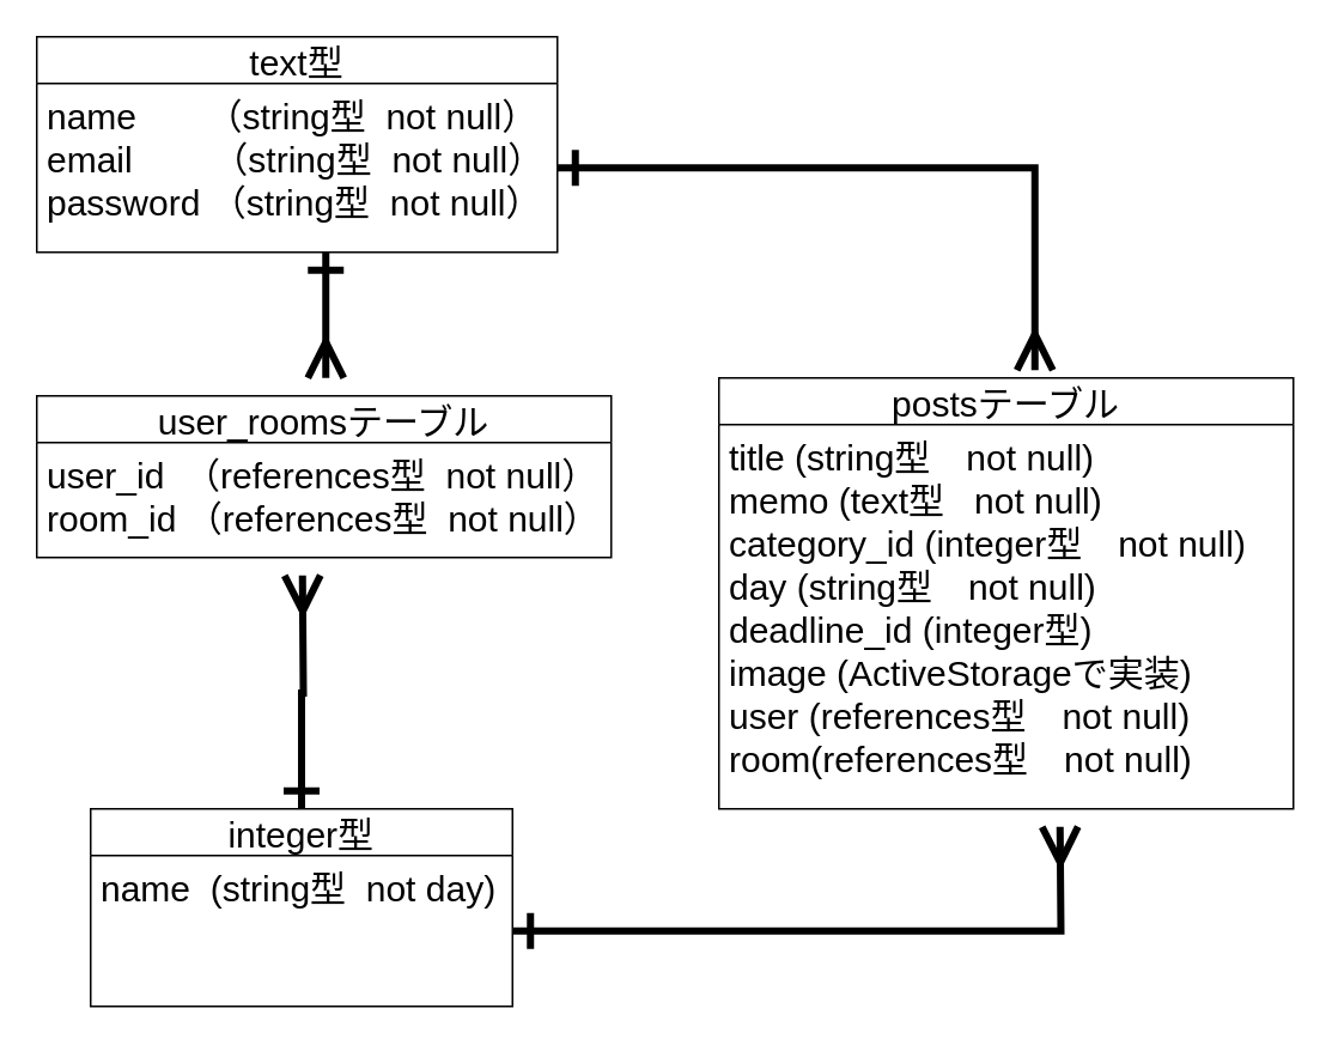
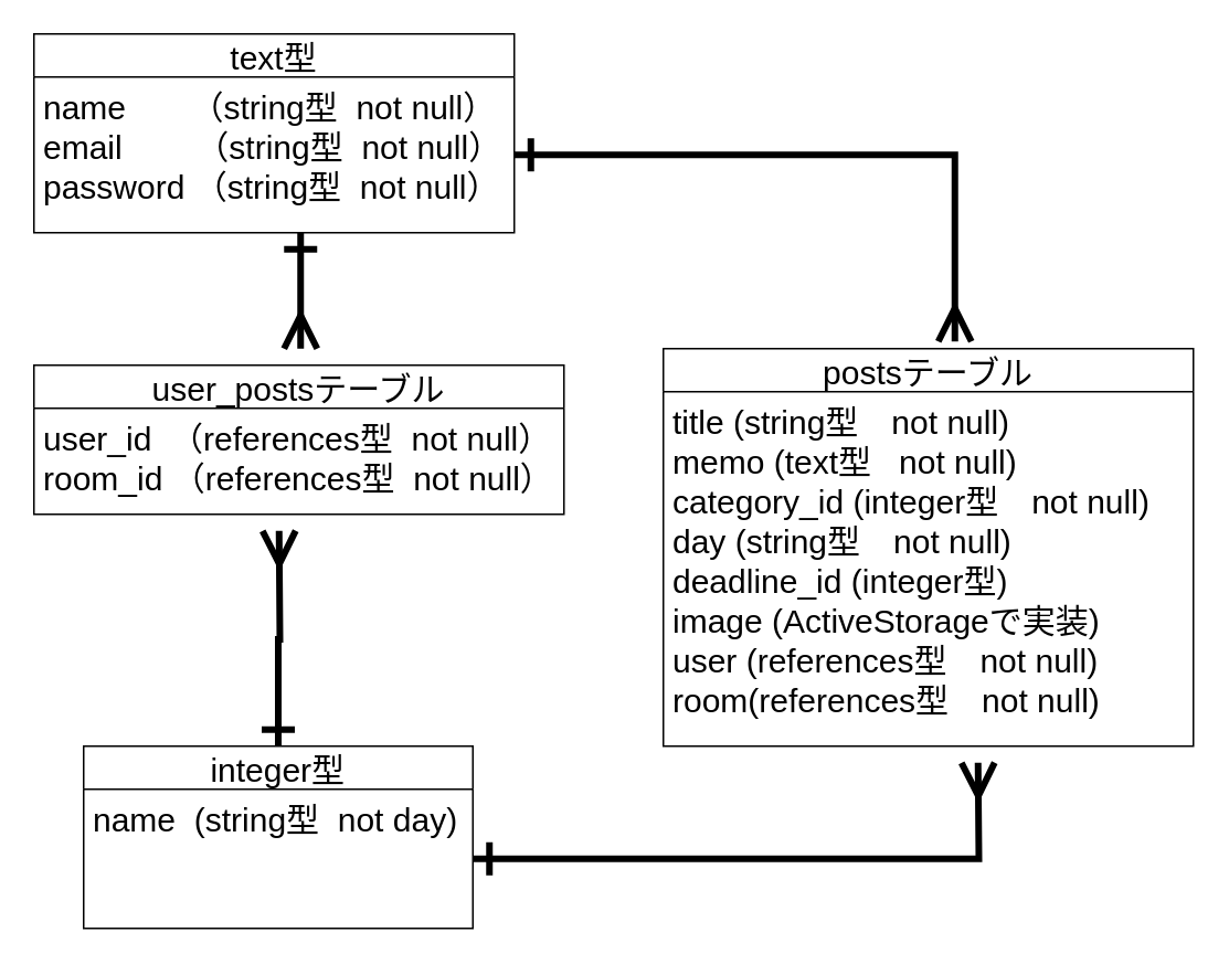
  <mxCell id="0" />
  <mxCell id="1" parent="0" />
  <mxCell id="2" style="edgeStyle=orthogonalEdgeStyle;rounded=0;orthogonalLoop=1;jettySize=auto;html=1;fontSize=20;endArrow=ERmany;endFill=0;startArrow=ERone;startFill=0;strokeWidth=4;endSize=15;startSize=15;" edge="1" parent="1"><mxGeometry relative="1" as="geometry"><mxPoint x="181" y="140" as="sourcePoint" /><mxPoint x="181" y="210" as="targetPoint" /></mxGeometry></mxCell>
  <mxCell id="3" value="text型" style="swimlane;fontStyle=0;childLayout=stackLayout;horizontal=1;startSize=26;horizontalStack=0;resizeParent=1;resizeParentMax=0;resizeLast=0;collapsible=1;marginBottom=0;align=center;fontSize=20;" vertex="1" parent="1"><mxGeometry x="20" y="20" width="290" height="120" as="geometry" /></mxCell>
  <mxCell id="4" value="name       （string型  not null）&#10;email        （string型  not null）&#10;password （string型  not null）" style="text;strokeColor=none;fillColor=none;spacingLeft=4;spacingRight=4;overflow=hidden;rotatable=0;points=[[0,0.5],[1,0.5]];portConstraint=eastwest;fontSize=20;" vertex="1" parent="3"><mxGeometry y="26" width="290" height="94" as="geometry" /></mxCell>
  <mxCell id="5" style="edgeStyle=orthogonalEdgeStyle;rounded=0;orthogonalLoop=1;jettySize=auto;html=1;startArrow=ERone;startFill=0;startSize=15;endArrow=ERmany;endFill=0;endSize=15;strokeWidth=4;fontSize=20;" edge="1" parent="1" source="6"><mxGeometry relative="1" as="geometry"><mxPoint x="168" y="320" as="targetPoint" /></mxGeometry></mxCell>
  <mxCell id="6" value="integer型" style="swimlane;fontStyle=0;childLayout=stackLayout;horizontal=1;startSize=26;horizontalStack=0;resizeParent=1;resizeParentMax=0;resizeLast=0;collapsible=1;marginBottom=0;align=center;fontSize=20;" vertex="1" parent="1"><mxGeometry x="50" y="450" width="235" height="110" as="geometry" /></mxCell>
  <mxCell id="7" value="name  (string型  not day)" style="text;strokeColor=none;fillColor=none;spacingLeft=4;spacingRight=4;overflow=hidden;rotatable=0;points=[[0,0.5],[1,0.5]];portConstraint=eastwest;fontSize=20;" vertex="1" parent="6"><mxGeometry y="26" width="235" height="84" as="geometry" /></mxCell>
- <mxCell id="8" value="user_roomsテーブル" style="swimlane;fontStyle=0;childLayout=stackLayout;horizontal=1;startSize=26;horizontalStack=0;resizeParent=1;resizeParentMax=0;resizeLast=0;collapsible=1;marginBottom=0;align=center;fontSize=20;" vertex="1" parent="1"><mxGeometry x="20" y="220" width="320" height="90" as="geometry" /></mxCell>
+ <mxCell id="8" value="user_postsテーブル" style="swimlane;fontStyle=0;childLayout=stackLayout;horizontal=1;startSize=26;horizontalStack=0;resizeParent=1;resizeParentMax=0;resizeLast=0;collapsible=1;marginBottom=0;align=center;fontSize=20;" vertex="1" parent="1"><mxGeometry x="20" y="220" width="320" height="90" as="geometry" /></mxCell>
  <mxCell id="9" value="user_id  （references型  not null）&#10;room_id （references型  not null）" style="text;strokeColor=none;fillColor=none;spacingLeft=4;spacingRight=4;overflow=hidden;rotatable=0;points=[[0,0.5],[1,0.5]];portConstraint=eastwest;fontSize=20;" vertex="1" parent="8"><mxGeometry y="26" width="320" height="64" as="geometry" /></mxCell>
  <mxCell id="10" value="postsテーブル" style="swimlane;fontStyle=0;childLayout=stackLayout;horizontal=1;startSize=26;horizontalStack=0;resizeParent=1;resizeParentMax=0;resizeLast=0;collapsible=1;marginBottom=0;align=center;fontSize=20;" vertex="1" parent="1"><mxGeometry x="400" y="210" width="320" height="240" as="geometry" /></mxCell>
  <mxCell id="11" value="title (string型　not null)  &#10;memo (text型   not null) &#10;category_id (integer型　not null)&#10;day (string型　not null)&#10;deadline_id (integer型)&#10;image (ActiveStorageで実装)&#10;user (references型　not null)&#10;room(references型　not null)" style="text;strokeColor=none;fillColor=none;spacingLeft=4;spacingRight=4;overflow=hidden;rotatable=0;points=[[0,0.5],[1,0.5]];portConstraint=eastwest;fontSize=20;" vertex="1" parent="10"><mxGeometry y="26" width="320" height="214" as="geometry" /></mxCell>
  <mxCell id="12" style="edgeStyle=orthogonalEdgeStyle;rounded=0;orthogonalLoop=1;jettySize=auto;html=1;entryX=0.55;entryY=-0.018;entryDx=0;entryDy=0;entryPerimeter=0;startArrow=ERone;startFill=0;startSize=15;endArrow=ERmany;endFill=0;endSize=15;strokeWidth=4;fontSize=20;" edge="1" parent="1" source="4" target="10"><mxGeometry relative="1" as="geometry" /></mxCell>
  <mxCell id="13" style="edgeStyle=orthogonalEdgeStyle;rounded=0;orthogonalLoop=1;jettySize=auto;html=1;startArrow=ERone;startFill=0;startSize=15;endArrow=ERmany;endFill=0;endSize=15;strokeWidth=4;fontSize=20;" edge="1" parent="1" source="7"><mxGeometry relative="1" as="geometry"><mxPoint x="590" y="460" as="targetPoint" /></mxGeometry></mxCell>
